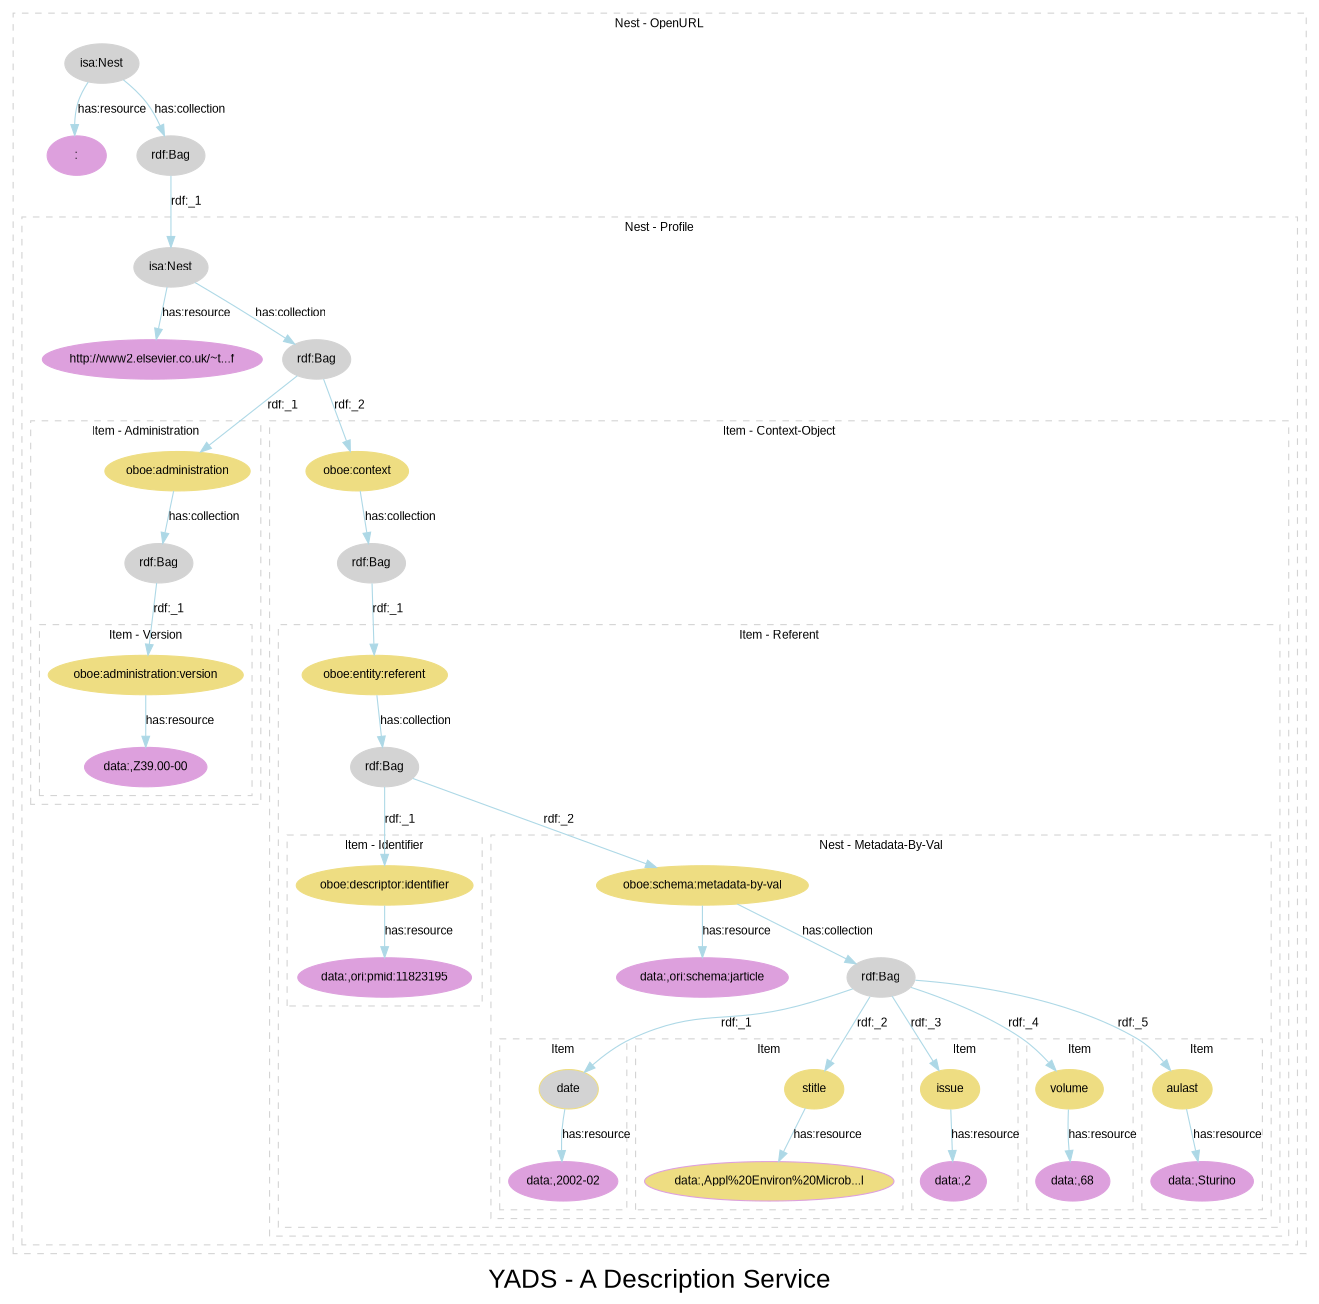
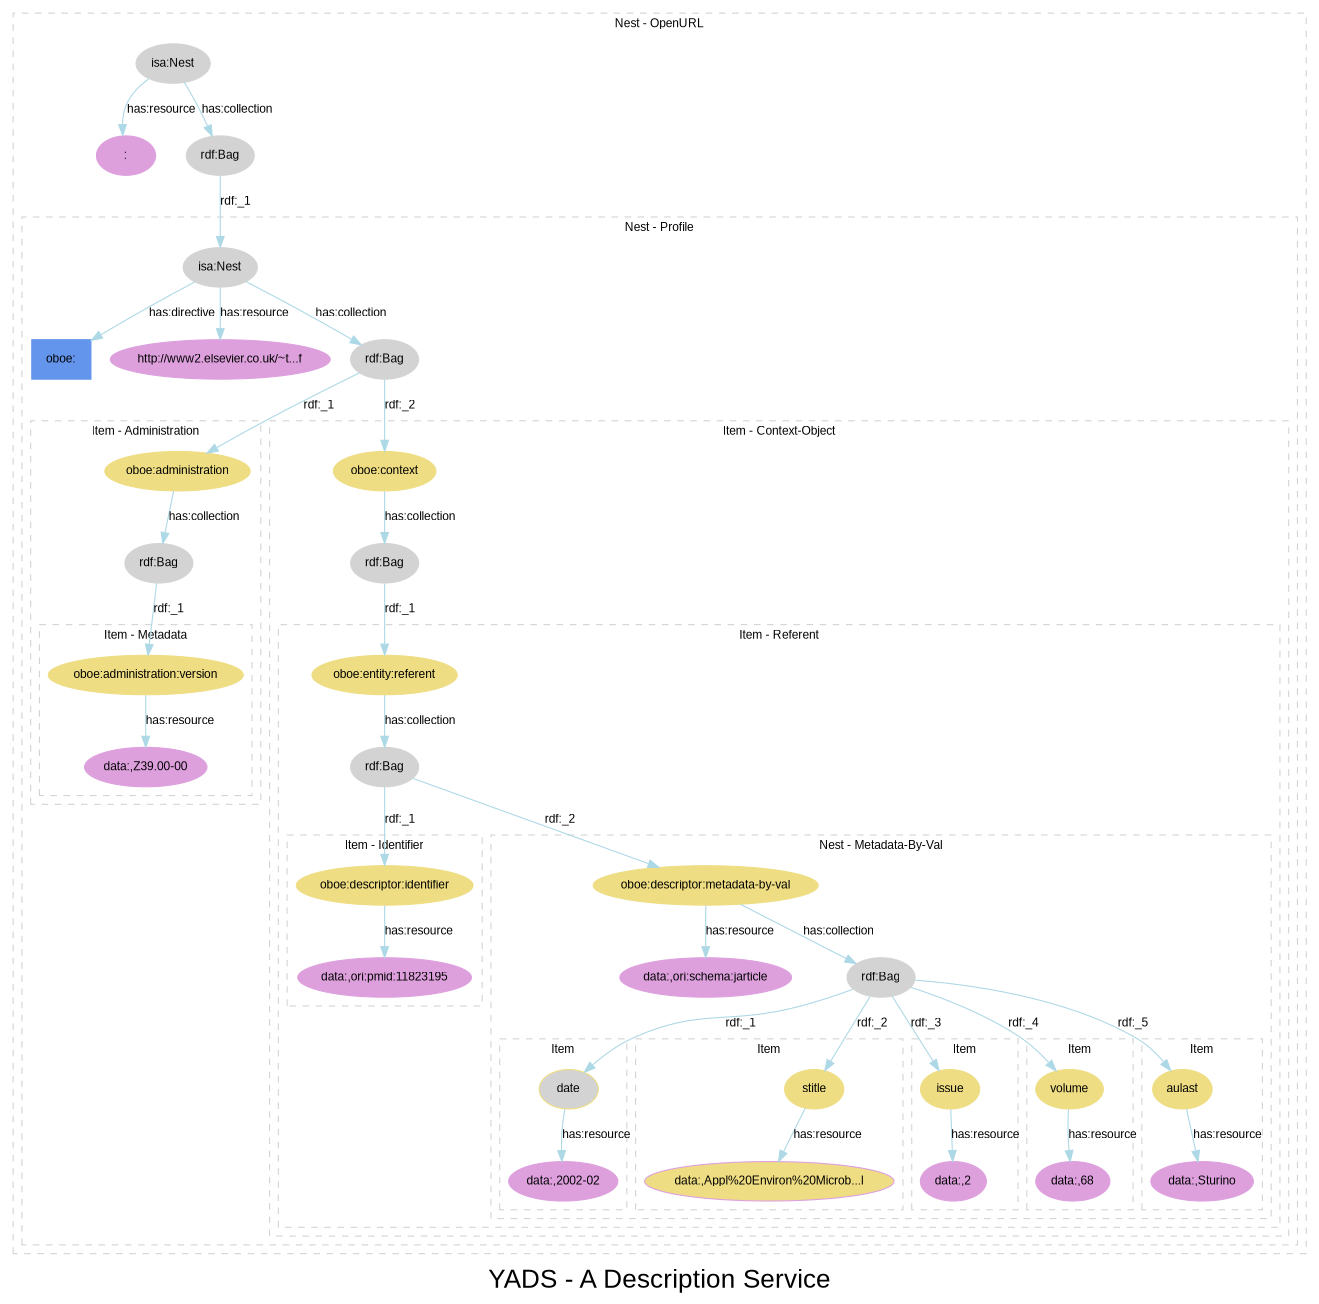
  digraph {
    fontname=arial
    fontsize=24
    label="YADS - A Description Service"
    rankdir=TB
    node [color=lightgoldenrod fontcolor=black fontname=arial fontsize=11 style=filled]
    edge [color=lightblue fontcolor=black fontname=arial fontsize=11 style=filled]
    n1 [label="oboe:administration:version"]
    "data:,Z39.00-00" [color=plum]
    n3 [label="oboe:administration"]
    n4 [color=lightgrey label="rdf:Bag"]
    n5 [label="oboe:descriptor:identifier"]
    "data:,ori:pmid:11823195" [color=plum]
    n7 [fillcolor=lightgrey label=date]
    "data:,2002-02" [color=plum]
    n9 [label=stitle]
    "data:,Appl%20Environ%20Microb...l" [color=plum fillcolor=lightgoldenrod]
    n11 [label=issue]
    "data:,2" [color=plum]
    n13 [label=volume]
    "data:,68" [color=plum]
    n15 [label=aulast]
    "data:,Sturino" [color=plum]
-   n17 [label="oboe:schema:metadata-by-val"]
+   n17 [label="oboe:descriptor:metadata-by-val"]
    "data:,ori:schema:jarticle" [color=plum]
    n19 [color=lightgrey label="rdf:Bag"]
    n20 [label="oboe:entity:referent"]
    n21 [color=lightgrey label="rdf:Bag"]
    n22 [label="oboe:context"]
    n23 [color=lightgrey label="rdf:Bag"]
    n24 [color=lightgrey label="isa:Nest"]
+   n25 [color=cornflowerblue label="oboe:" shape=box]
    "http://www2.elsevier.co.uk/~t...f" [color=plum]
    n27 [color=lightgrey label="rdf:Bag"]
    n28 [color=lightgrey label="isa:Nest"]
    ":" [color=plum]
    n30 [color=lightgrey label="rdf:Bag"]
    subgraph cluster_1 {
      color=lightgrey
      fontcolor=black
      fontsize=11
      label="Nest - OpenURL"
      style=dashed
      n28
      ":"
      n30
      subgraph cluster_2 {
        color=lightgrey
        fontcolor=black
        fontsize=11
        label="Nest - Profile"
        style=dashed
        n24
+       n25
        "http://www2.elsevier.co.uk/~t...f"
        n27
        subgraph cluster_3 {
          color=lightgrey
          fontcolor=black
          fontsize=11
          label="Item - Administration"
          style=dashed
          n3
          n4
          subgraph cluster_4 {
            color=lightgrey
            fontcolor=black
            fontsize=11
-           label="Item - Version"
+           label="Item - Metadata"
            style=dashed
            n1
            "data:,Z39.00-00"
          }
        }
        subgraph cluster_5 {
          color=lightgrey
          fontcolor=black
          fontsize=11
          label="Item - Context-Object"
          style=dashed
          n22
          n23
          subgraph cluster_6 {
            color=lightgrey
            fontcolor=black
            fontsize=11
            label="Item - Referent"
            style=dashed
            n20
            n21
            subgraph cluster_7 {
              color=lightgrey
              fontcolor=black
              fontsize=11
              label="Item - Identifier"
              style=dashed
              n5
              "data:,ori:pmid:11823195"
            }
            subgraph cluster_8 {
              color=lightgrey
              fontcolor=black
              fontsize=11
              label="Nest - Metadata-By-Val"
              style=dashed
              n17
              "data:,ori:schema:jarticle"
              n19
              subgraph cluster_9 {
                color=lightgrey
                fontcolor=black
                fontsize=11
                label=Item
                style=dashed
                n7
                "data:,2002-02"
              }
              subgraph cluster_10 {
                color=lightgrey
                fontcolor=black
                fontsize=11
                label=Item
                style=dashed
                n9
                "data:,Appl%20Environ%20Microb...l"
              }
              subgraph cluster_11 {
                color=lightgrey
                fontcolor=black
                fontsize=11
                label=Item
                style=dashed
                n11
                "data:,2"
              }
              subgraph cluster_12 {
                color=lightgrey
                fontcolor=black
                fontsize=11
                label=Item
                style=dashed
                n13
                "data:,68"
              }
              subgraph cluster_13 {
                color=lightgrey
                fontcolor=black
                fontsize=11
                label=Item
                style=dashed
                n15
                "data:,Sturino"
              }
            }
          }
        }
      }
    }
    n1 -> "data:,Z39.00-00" [label="has:resource"]
    n3 -> n4 [label="has:collection"]
    n4 -> n1 [label="rdf:_1"]
    n5 -> "data:,ori:pmid:11823195" [label="has:resource"]
    n7 -> "data:,2002-02" [label="has:resource"]
    n9 -> "data:,Appl%20Environ%20Microb...l" [label="has:resource"]
    n11 -> "data:,2" [label="has:resource"]
    n13 -> "data:,68" [label="has:resource"]
    n15 -> "data:,Sturino" [label="has:resource"]
    n17 -> "data:,ori:schema:jarticle" [label="has:resource"]
    n17 -> n19 [label="has:collection"]
    n19 -> n7 [label="rdf:_1"]
    n19 -> n9 [label="rdf:_2"]
    n19 -> n11 [label="rdf:_3"]
    n19 -> n13 [label="rdf:_4"]
    n19 -> n15 [label="rdf:_5"]
    n20 -> n21 [label="has:collection"]
    n21 -> n5 [label="rdf:_1"]
    n21 -> n17 [label="rdf:_2"]
    n22 -> n23 [label="has:collection"]
    n23 -> n20 [label="rdf:_1"]
+   n24 -> n25 [label="has:directive"]
    n24 -> "http://www2.elsevier.co.uk/~t...f" [label="has:resource"]
    n24 -> n27 [label="has:collection"]
    n27 -> n3 [label="rdf:_1"]
    n27 -> n22 [label="rdf:_2"]
    n28 -> ":" [label="has:resource"]
    n28 -> n30 [label="has:collection"]
    n30 -> n24 [label="rdf:_1"]
  }
